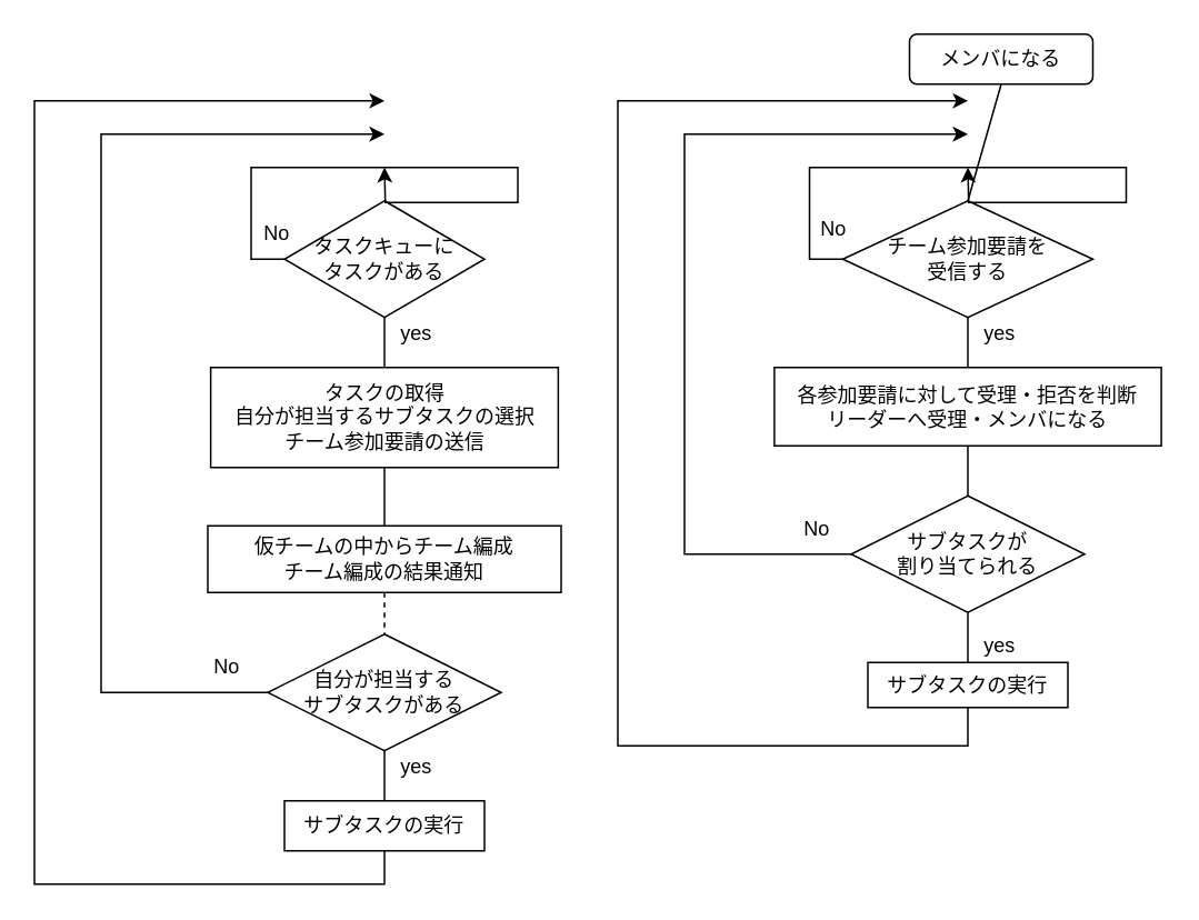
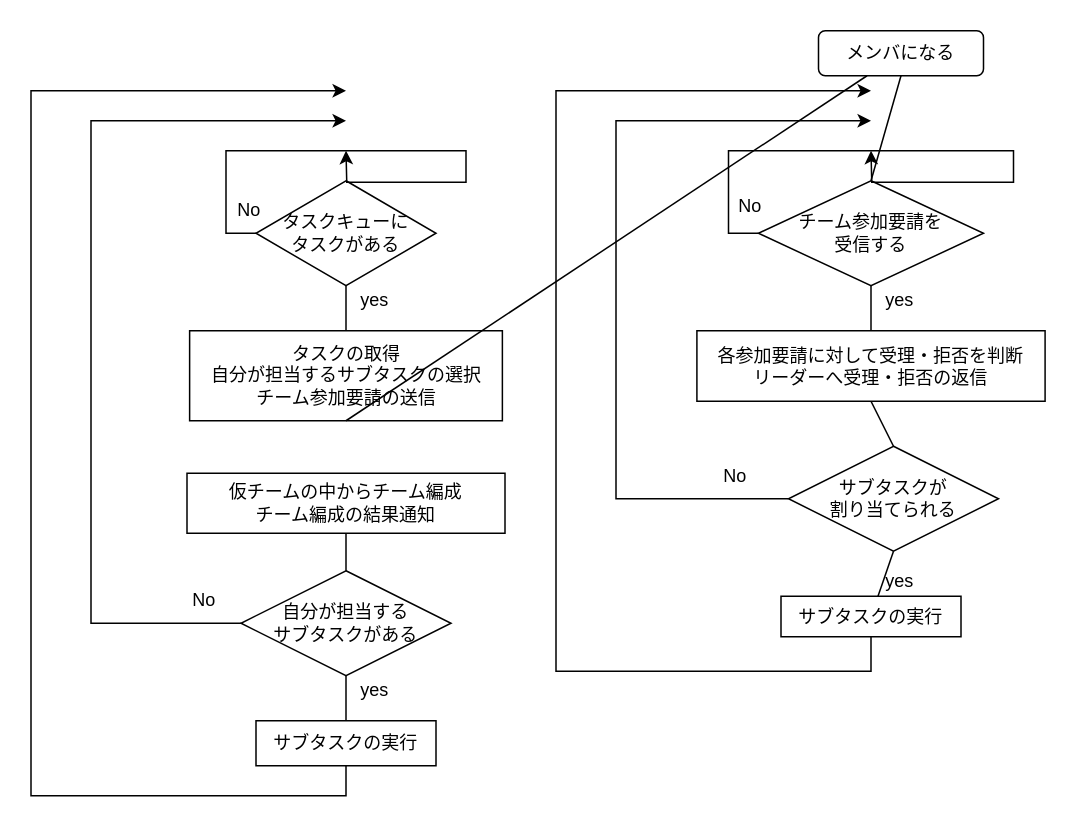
  <mxCell id="0" />
  <mxCell id="1" parent="0" />
  <mxCell id="2" style="edgeStyle=orthogonalEdgeStyle;rounded=0;orthogonalLoop=1;jettySize=auto;html=1;exitX=0;exitY=0.5;exitDx=0;exitDy=0;" parent="1" source="3" edge="1"><mxGeometry relative="1" as="geometry"><mxPoint x="580" y="100" as="targetPoint" /></mxGeometry></mxCell>
  <mxCell id="3" value="チーム参加要請を&lt;br&gt;受信する" style="rhombus;whiteSpace=wrap;html=1;shadow=0;strokeColor=#000000;fillColor=none;" parent="1" vertex="1"><mxGeometry x="505" y="120" width="150" height="70" as="geometry" /></mxCell>
  <mxCell id="4" value="メンバになる" style="rounded=1;whiteSpace=wrap;html=1;shadow=0;strokeColor=#000000;fillColor=none;" parent="1" vertex="1"><mxGeometry x="545" y="20" width="110" height="30" as="geometry" /></mxCell>
  <mxCell id="5" value="No&lt;div&gt;&lt;br&gt;&lt;/div&gt;" style="text;html=1;resizable=0;points=[];autosize=1;align=left;verticalAlign=top;spacingTop=-4;" parent="1" vertex="1"><mxGeometry x="490" y="127" width="30" height="30" as="geometry" /></mxCell>
- <mxCell id="6" value="各参加要請に対して受理・拒否を判断&lt;br&gt;リーダーへ受理・メンバになる" style="rounded=0;whiteSpace=wrap;html=1;shadow=0;strokeColor=#000000;fillColor=none;" parent="1" vertex="1"><mxGeometry x="463.94" y="220" width="232.12" height="47" as="geometry" /></mxCell>
+ <mxCell id="6" value="各参加要請に対して受理・拒否を判断&lt;br&gt;リーダーへ受理・拒否の返信" style="rounded=0;whiteSpace=wrap;html=1;shadow=0;strokeColor=#000000;fillColor=none;" parent="1" vertex="1"><mxGeometry x="463.94" y="220" width="232.12" height="47" as="geometry" /></mxCell>
  <mxCell id="7" value="yes" style="text;html=1;resizable=0;points=[];autosize=1;align=left;verticalAlign=top;spacingTop=-4;" parent="1" vertex="1"><mxGeometry x="588" y="190" width="30" height="20" as="geometry" /></mxCell>
  <mxCell id="8" style="edgeStyle=orthogonalEdgeStyle;rounded=0;orthogonalLoop=1;jettySize=auto;html=1;exitX=0;exitY=0.5;exitDx=0;exitDy=0;shadow=0;" parent="1" source="9" edge="1"><mxGeometry relative="1" as="geometry"><mxPoint x="580" y="80" as="targetPoint" /><Array as="points"><mxPoint x="410" y="332" /><mxPoint x="410" y="80" /></Array></mxGeometry></mxCell>
- <mxCell id="9" value="サブタスクが&lt;br&gt;割り当てられる" style="rhombus;whiteSpace=wrap;html=1;shadow=0;strokeColor=#000000;fillColor=none;" parent="1" vertex="1"><mxGeometry x="510" y="297" width="140" height="70" as="geometry" /></mxCell>
+ <mxCell id="9" value="サブタスクが&lt;br&gt;割り当てられる" style="rhombus;whiteSpace=wrap;html=1;shadow=0;strokeColor=#000000;fillColor=none;" parent="1" vertex="1"><mxGeometry x="525" y="297" width="140" height="70" as="geometry" /></mxCell>
  <mxCell id="10" value="" style="endArrow=none;html=1;shadow=0;entryX=0.5;entryY=1;entryDx=0;entryDy=0;exitX=0.5;exitY=0;exitDx=0;exitDy=0;" parent="1" source="3" target="4" edge="1"><mxGeometry width="50" height="50" relative="1" as="geometry"><mxPoint x="540" y="131" as="sourcePoint" /><mxPoint x="590" y="81" as="targetPoint" /></mxGeometry></mxCell>
  <mxCell id="11" value="" style="endArrow=none;html=1;shadow=0;entryX=0.5;entryY=0;entryDx=0;entryDy=0;exitX=0.5;exitY=1;exitDx=0;exitDy=0;" parent="1" source="3" target="6" edge="1"><mxGeometry width="50" height="50" relative="1" as="geometry"><mxPoint x="590" y="130" as="sourcePoint" /><mxPoint x="590" y="80" as="targetPoint" /></mxGeometry></mxCell>
  <mxCell id="12" value="" style="endArrow=none;html=1;shadow=0;entryX=0.5;entryY=0;entryDx=0;entryDy=0;exitX=0.5;exitY=1;exitDx=0;exitDy=0;" parent="1" source="6" target="9" edge="1"><mxGeometry width="50" height="50" relative="1" as="geometry"><mxPoint x="580" y="290" as="sourcePoint" /><mxPoint x="580" y="315" as="targetPoint" /></mxGeometry></mxCell>
  <mxCell id="13" style="edgeStyle=orthogonalEdgeStyle;rounded=0;orthogonalLoop=1;jettySize=auto;html=1;exitX=0.5;exitY=1;exitDx=0;exitDy=0;shadow=0;" parent="1" source="14" edge="1"><mxGeometry relative="1" as="geometry"><mxPoint x="580" y="60" as="targetPoint" /><Array as="points"><mxPoint x="580" y="447" /><mxPoint x="370" y="447" /><mxPoint x="370" y="60" /></Array></mxGeometry></mxCell>
  <mxCell id="14" value="サブタスクの実行" style="rounded=0;whiteSpace=wrap;html=1;shadow=0;strokeColor=#000000;fillColor=none;" parent="1" vertex="1"><mxGeometry x="520" y="397" width="120" height="27" as="geometry" /></mxCell>
  <mxCell id="15" value="No&lt;div&gt;&lt;br&gt;&lt;/div&gt;" style="text;html=1;resizable=0;points=[];autosize=1;align=left;verticalAlign=top;spacingTop=-4;" parent="1" vertex="1"><mxGeometry x="480" y="307" width="30" height="30" as="geometry" /></mxCell>
  <mxCell id="16" value="yes" style="text;html=1;resizable=0;points=[];autosize=1;align=left;verticalAlign=top;spacingTop=-4;" parent="1" vertex="1"><mxGeometry x="588" y="377" width="30" height="20" as="geometry" /></mxCell>
  <mxCell id="17" value="" style="endArrow=none;html=1;shadow=0;exitX=0.5;exitY=1;exitDx=0;exitDy=0;" parent="1" source="9" target="14" edge="1"><mxGeometry width="50" height="50" relative="1" as="geometry"><mxPoint x="590" y="365" as="sourcePoint" /><mxPoint x="580" y="457" as="targetPoint" /></mxGeometry></mxCell>
  <mxCell id="18" style="edgeStyle=orthogonalEdgeStyle;rounded=0;orthogonalLoop=1;jettySize=auto;html=1;exitX=0;exitY=0.5;exitDx=0;exitDy=0;" parent="1" source="19" edge="1"><mxGeometry relative="1" as="geometry"><mxPoint x="230" y="100" as="targetPoint" /></mxGeometry></mxCell>
  <mxCell id="19" value="タスクキューに&lt;div&gt;タスクがある&lt;/div&gt;" style="rhombus;whiteSpace=wrap;html=1;shadow=0;strokeColor=#000000;fillColor=none;" parent="1" vertex="1"><mxGeometry x="170" y="120" width="120" height="70" as="geometry" /></mxCell>
  <mxCell id="20" value="No&lt;div&gt;&lt;br&gt;&lt;/div&gt;" style="text;html=1;resizable=0;points=[];autosize=1;align=left;verticalAlign=top;spacingTop=-4;" parent="1" vertex="1"><mxGeometry x="155.75" y="130" width="30" height="30" as="geometry" /></mxCell>
  <mxCell id="21" value="タスクの取得&lt;br&gt;自分が担当するサブタスクの選択&lt;br&gt;チーム参加要請の送信" style="rounded=0;whiteSpace=wrap;html=1;shadow=0;strokeColor=#000000;fillColor=none;" parent="1" vertex="1"><mxGeometry x="125.75" y="220" width="208.5" height="60" as="geometry" /></mxCell>
  <mxCell id="22" value="yes" style="text;html=1;resizable=0;points=[];autosize=1;align=left;verticalAlign=top;spacingTop=-4;" parent="1" vertex="1"><mxGeometry x="238" y="190" width="30" height="20" as="geometry" /></mxCell>
  <mxCell id="23" style="edgeStyle=orthogonalEdgeStyle;rounded=0;orthogonalLoop=1;jettySize=auto;html=1;exitX=0;exitY=0.5;exitDx=0;exitDy=0;shadow=0;" parent="1" source="24" edge="1"><mxGeometry relative="1" as="geometry"><mxPoint x="230" y="80" as="targetPoint" /><Array as="points"><mxPoint x="60" y="415" /><mxPoint x="60" y="80" /></Array></mxGeometry></mxCell>
  <mxCell id="24" value="自分が担当する&lt;br&gt;サブタスクがある" style="rhombus;whiteSpace=wrap;html=1;shadow=0;strokeColor=#000000;fillColor=none;" parent="1" vertex="1"><mxGeometry x="160" y="380" width="140" height="70" as="geometry" /></mxCell>
  <mxCell id="25" value="仮チームの中からチーム編成&lt;br&gt;チーム編成の結果通知" style="rounded=0;whiteSpace=wrap;html=1;shadow=0;strokeColor=#000000;fillColor=none;" parent="1" vertex="1"><mxGeometry x="124" y="315" width="212" height="40" as="geometry" /></mxCell>
  <mxCell id="26" value="" style="endArrow=none;html=1;shadow=0;entryX=0.5;entryY=0;entryDx=0;entryDy=0;exitX=0.5;exitY=1;exitDx=0;exitDy=0;" parent="1" source="19" target="21" edge="1"><mxGeometry width="50" height="50" relative="1" as="geometry"><mxPoint x="240" y="130" as="sourcePoint" /><mxPoint x="240" y="80" as="targetPoint" /></mxGeometry></mxCell>
- <mxCell id="27" value="" style="endArrow=none;html=1;shadow=0;entryX=0.5;entryY=0;entryDx=0;entryDy=0;exitX=0.5;exitY=1;exitDx=0;exitDy=0;" parent="1" source="21" target="25" edge="1"><mxGeometry width="50" height="50" relative="1" as="geometry"><mxPoint x="230" y="290" as="sourcePoint" /><mxPoint x="240" y="230" as="targetPoint" /></mxGeometry></mxCell>
- <mxCell id="28" value="" style="endArrow=none;html=1;shadow=0;entryX=0.5;entryY=0;entryDx=0;entryDy=0;exitX=0.5;exitY=1;exitDx=0;exitDy=0;dashed=1;" parent="1" source="25" target="24" edge="1"><mxGeometry width="50" height="50" relative="1" as="geometry"><mxPoint x="240" y="290" as="sourcePoint" /><mxPoint x="240" y="325" as="targetPoint" /></mxGeometry></mxCell>
+ <mxCell id="27" value="" style="endArrow=none;html=1;shadow=0;exitX=0.5;exitY=1;exitDx=0;exitDy=0;" parent="1" source="21" target="4" edge="1"><mxGeometry width="50" height="50" relative="1" as="geometry"><mxPoint x="230" y="290" as="sourcePoint" /><mxPoint x="240" y="230" as="targetPoint" /></mxGeometry></mxCell>
+ <mxCell id="28" value="" style="endArrow=none;html=1;shadow=0;entryX=0.5;entryY=0;entryDx=0;entryDy=0;exitX=0.5;exitY=1;exitDx=0;exitDy=0;" parent="1" source="25" target="24" edge="1"><mxGeometry width="50" height="50" relative="1" as="geometry"><mxPoint x="240" y="290" as="sourcePoint" /><mxPoint x="240" y="325" as="targetPoint" /></mxGeometry></mxCell>
  <mxCell id="29" style="edgeStyle=orthogonalEdgeStyle;rounded=0;orthogonalLoop=1;jettySize=auto;html=1;exitX=0.5;exitY=1;exitDx=0;exitDy=0;shadow=0;" parent="1" source="30" edge="1"><mxGeometry relative="1" as="geometry"><mxPoint x="230" y="60" as="targetPoint" /><Array as="points"><mxPoint x="230" y="530" /><mxPoint x="20" y="530" /><mxPoint x="20" y="60" /></Array></mxGeometry></mxCell>
  <mxCell id="30" value="サブタスクの実行" style="rounded=0;whiteSpace=wrap;html=1;shadow=0;strokeColor=#000000;fillColor=none;" parent="1" vertex="1"><mxGeometry x="170" y="480" width="120" height="30" as="geometry" /></mxCell>
  <mxCell id="31" value="No&lt;div&gt;&lt;br&gt;&lt;/div&gt;" style="text;html=1;resizable=0;points=[];autosize=1;align=left;verticalAlign=top;spacingTop=-4;" parent="1" vertex="1"><mxGeometry x="125.75" y="390" width="30" height="30" as="geometry" /></mxCell>
  <mxCell id="32" value="yes" style="text;html=1;resizable=0;points=[];autosize=1;align=left;verticalAlign=top;spacingTop=-4;" parent="1" vertex="1"><mxGeometry x="238" y="450" width="30" height="20" as="geometry" /></mxCell>
  <mxCell id="33" value="" style="endArrow=none;html=1;shadow=0;entryX=0.5;entryY=0;entryDx=0;entryDy=0;exitX=0.5;exitY=1;exitDx=0;exitDy=0;" parent="1" source="24" target="30" edge="1"><mxGeometry width="50" height="50" relative="1" as="geometry"><mxPoint x="240" y="365" as="sourcePoint" /><mxPoint x="240" y="390" as="targetPoint" /></mxGeometry></mxCell>
